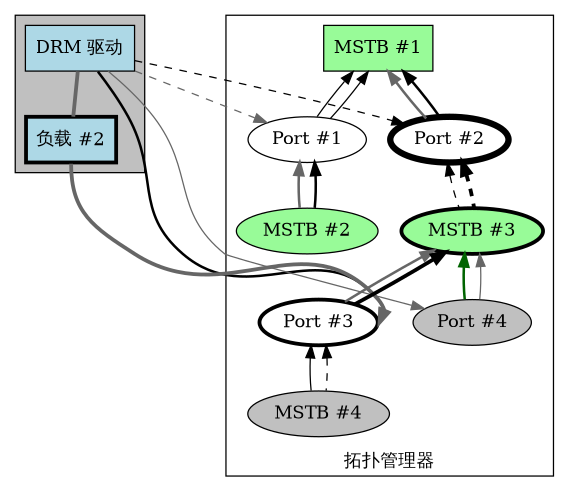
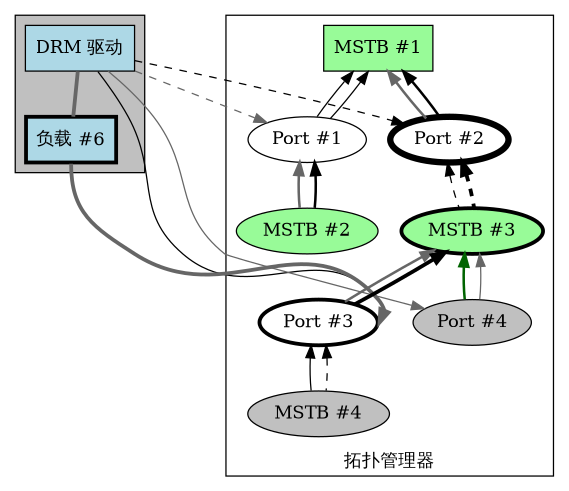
  digraph {
    node [style=filled]
    edge [color=black dir=back style=bold]
    n1 [fillcolor=lightblue label="DRM 驱动" shape=box]
-   n2 [fillcolor=lightblue label="负载 #2" penwidth=3 shape=box]
+   n2 [fillcolor=lightblue label="负载 #6" penwidth=3 shape=box]
    n3 [label="Port #1" style=""]
    n4 [fillcolor=palegreen label="MSTB #2"]
    n5 [label="Port #2" penwidth=5 style=""]
    n6 [fillcolor=palegreen label="MSTB #3" penwidth=3]
    n7 [label="Port #3" penwidth=3 style=""]
    n8 [fillcolor=grey label="MSTB #4"]
    n9 [fillcolor=grey label="Port #4"]
    n10 [fillcolor=palegreen label="MSTB #1" shape=box]
    subgraph cluster_1 {
      fillcolor=grey
      style=filled
      n1
      n2
    }
    subgraph cluster_2 {
      label="拓扑管理器"
      labelloc=bottom
      n3
      n4
      n5
      n6
      n7
      n8
      n9
      n10
    }
    n1 -> n2 [color=gray40 dir=none penwidth=3]
    n1 -> n3 [color=gray40 style=dashed dir=""]
    n1 -> n5 [style=dashed dir=""]
-   n1 -> n7 [headport=e dir=""]
+   n1 -> n7 [headport=e style=solid dir=""]
    n1 -> n9 [color=gray40 style=solid dir=""]
    n2 -> n7 [color=gray40 headport=e penwidth=3 style=solid tailport=s dir=""]
    n3 -> n4 [color=gray40]
    n3 -> n4
    n5 -> n6 [style=dashed]
    n5 -> n6 [penwidth=3 style=dashed]
    n6 -> n7 [color=gray40]
    n6 -> n7 [penwidth=3]
    n6 -> n9 [color=darkgreen]
    n6 -> n9 [color=gray40 style=solid]
    n7 -> n8 [style=solid]
    n7 -> n8 [style=dashed]
    n10 -> n3 [style=solid]
    n10 -> n3 [style=solid]
    n10 -> n5 [color=gray40]
    n10 -> n5
  }
